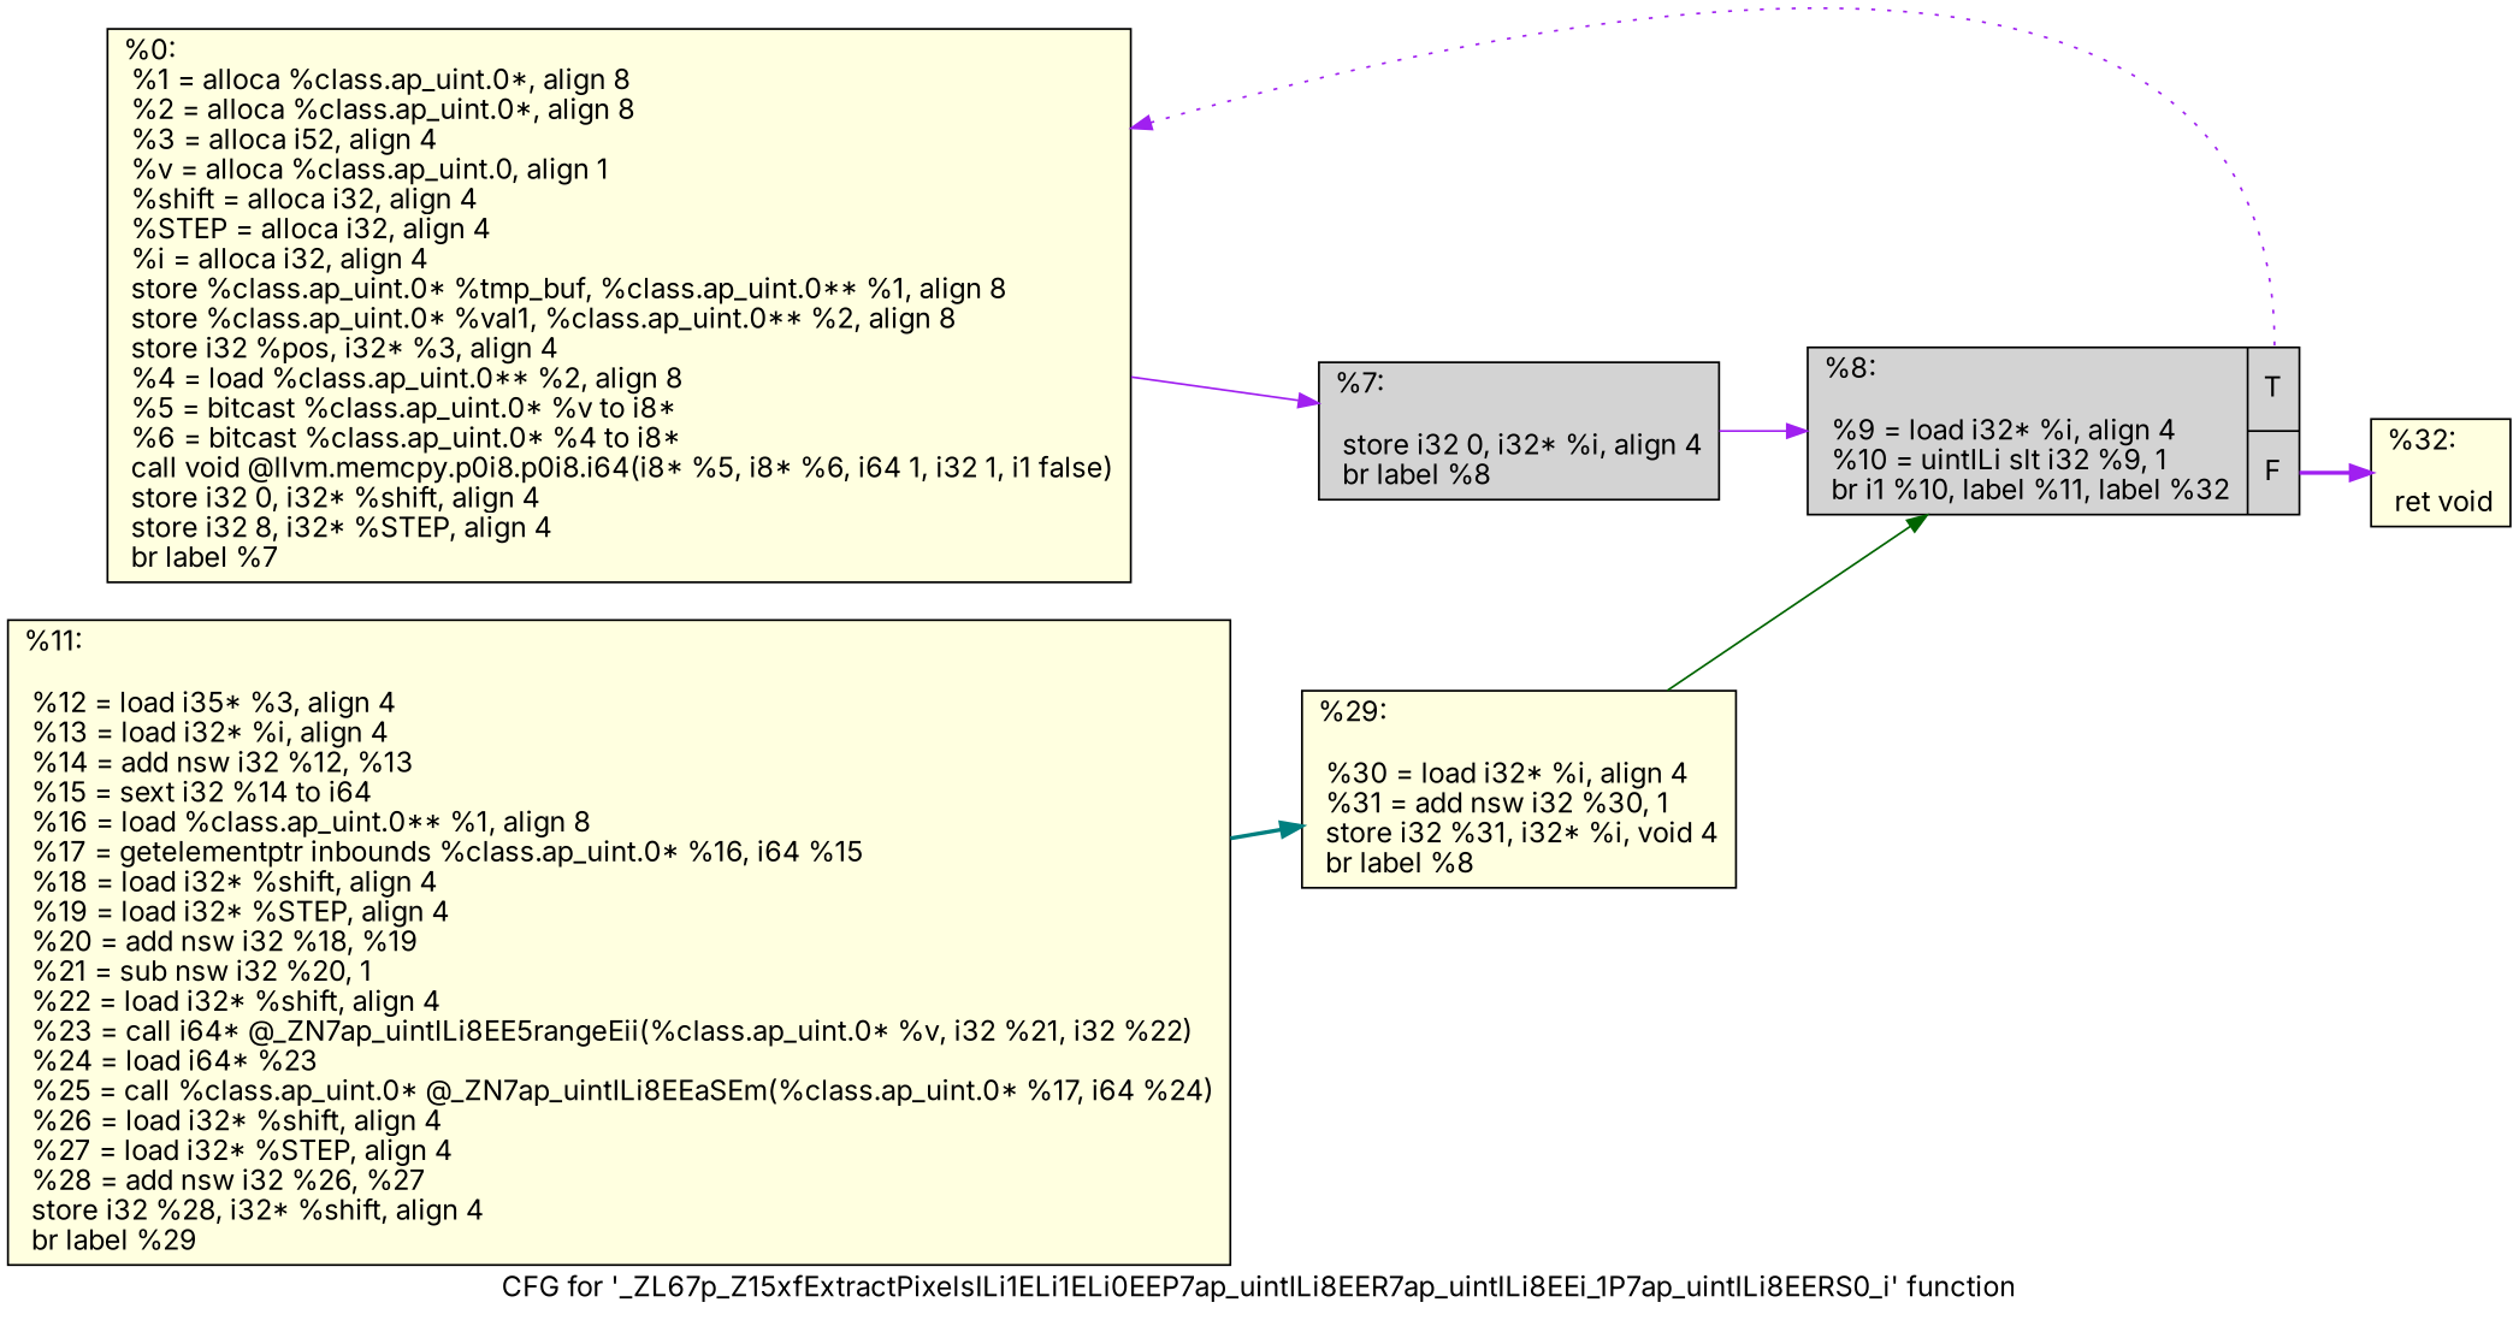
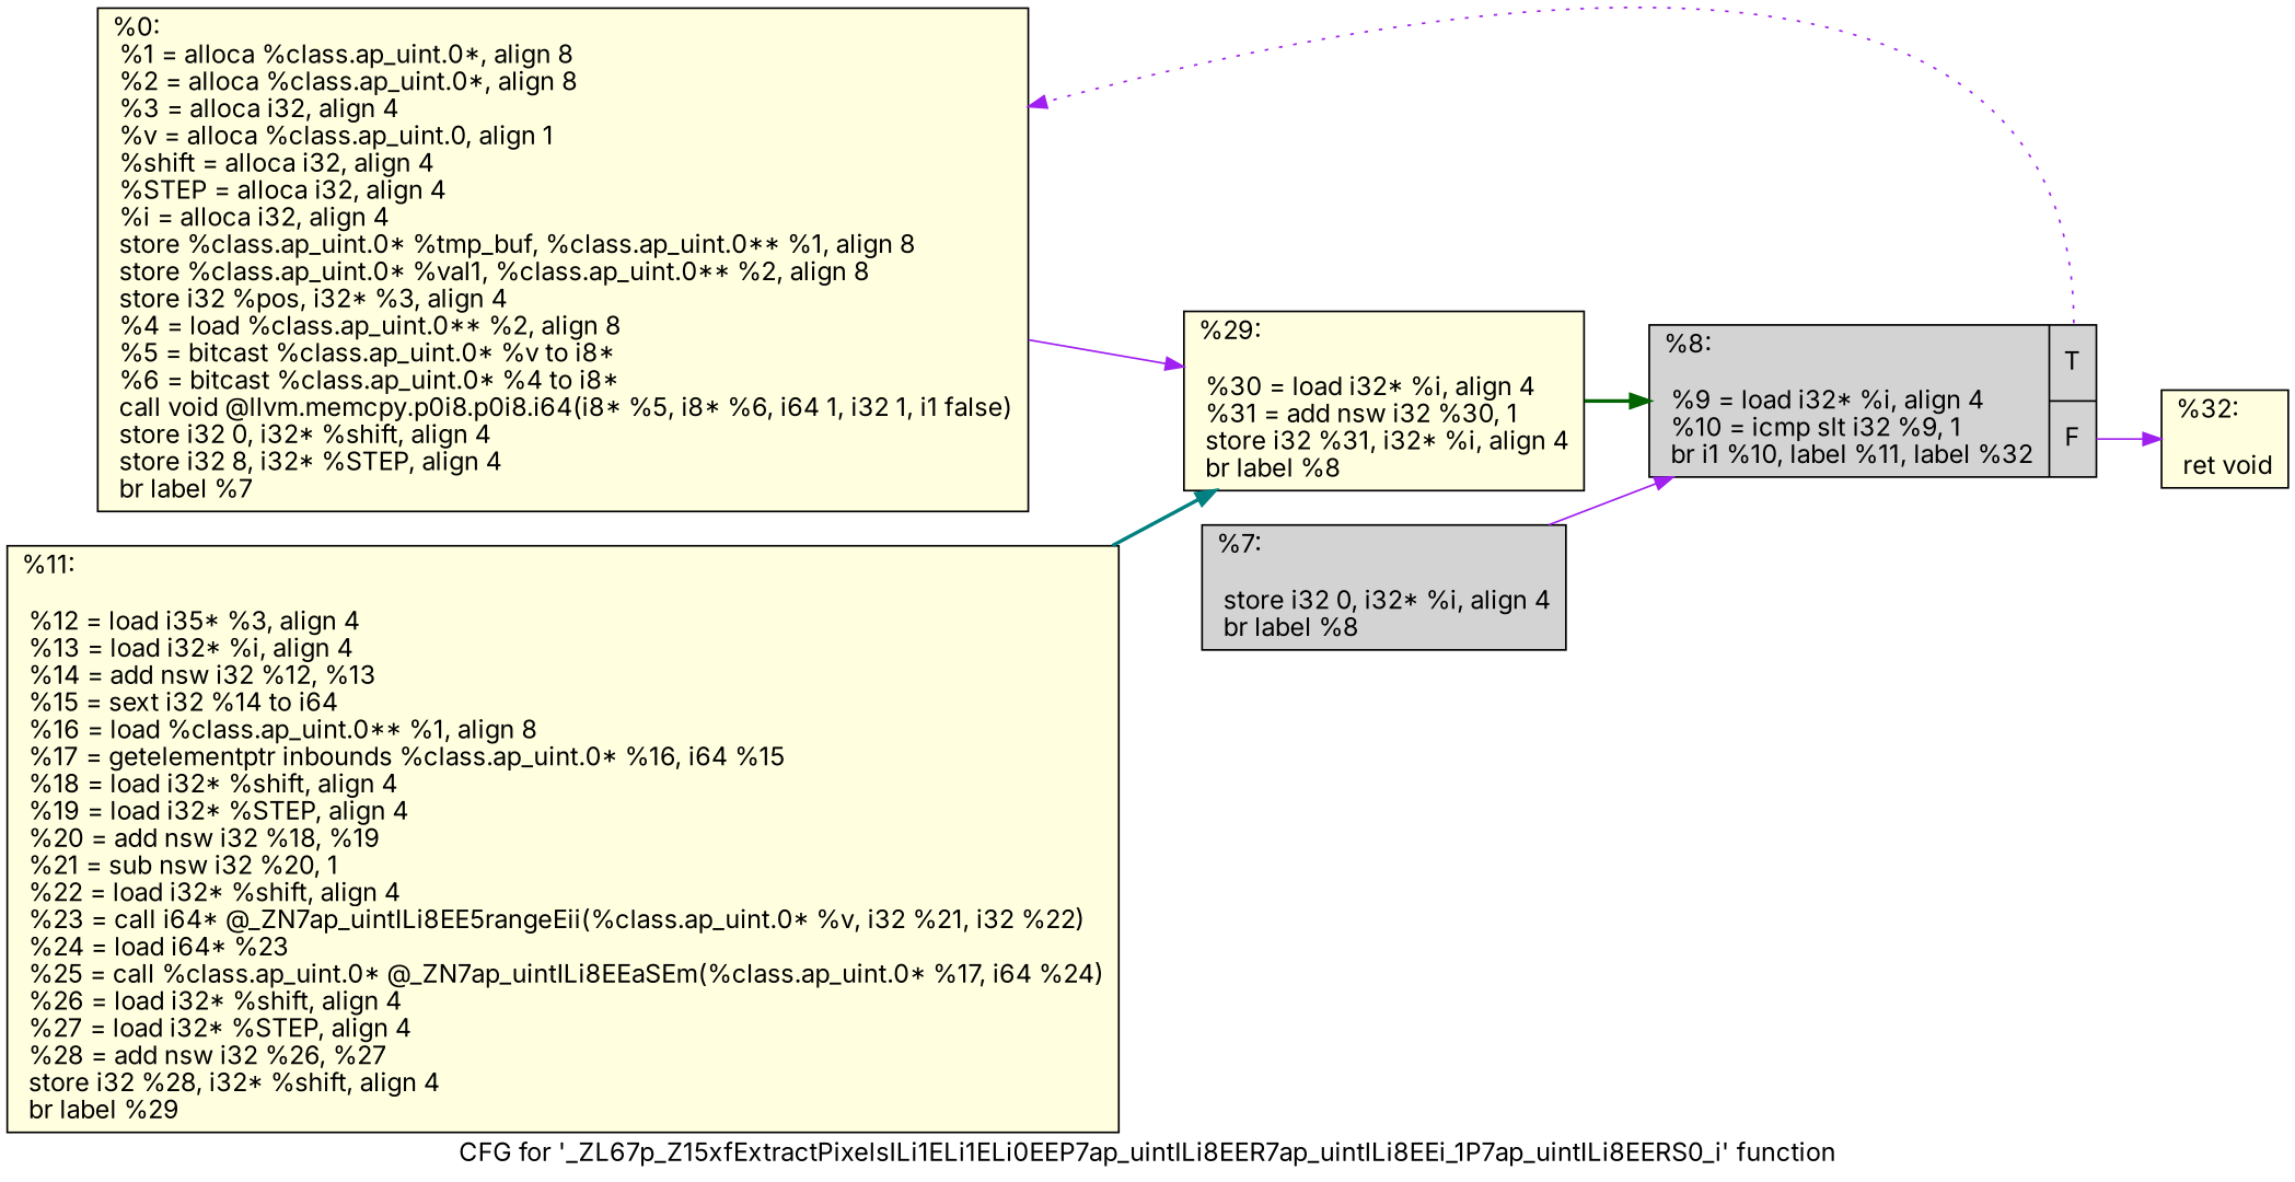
  digraph {
    fontname=Inter
    label="CFG for '_ZL67p_Z15xfExtractPixelsILi1ELi1ELi0EEP7ap_uintILi8EER7ap_uintILi8EEi_1P7ap_uintILi8EERS0_i' function"
    rankdir=LR
    node [fillcolor=lightyellow fontname=Inter shape=record style=filled]
    edge [color=purple fontname=Inter style=solid]
-   n1 [label="{%0:\l  %1 = alloca %class.ap_uint.0*, align 8\l  %2 = alloca %class.ap_uint.0*, align 8\l  %3 = alloca i52, align 4\l  %v = alloca %class.ap_uint.0, align 1\l  %shift = alloca i32, align 4\l  %STEP = alloca i32, align 4\l  %i = alloca i32, align 4\l  store %class.ap_uint.0* %tmp_buf, %class.ap_uint.0** %1, align 8\l  store %class.ap_uint.0* %val1, %class.ap_uint.0** %2, align 8\l  store i32 %pos, i32* %3, align 4\l  %4 = load %class.ap_uint.0** %2, align 8\l  %5 = bitcast %class.ap_uint.0* %v to i8*\l  %6 = bitcast %class.ap_uint.0* %4 to i8*\l  call void @llvm.memcpy.p0i8.p0i8.i64(i8* %5, i8* %6, i64 1, i32 1, i1 false)\l  store i32 0, i32* %shift, align 4\l  store i32 8, i32* %STEP, align 4\l  br label %7\l}"]
+   n1 [label="{%0:\l  %1 = alloca %class.ap_uint.0*, align 8\l  %2 = alloca %class.ap_uint.0*, align 8\l  %3 = alloca i32, align 4\l  %v = alloca %class.ap_uint.0, align 1\l  %shift = alloca i32, align 4\l  %STEP = alloca i32, align 4\l  %i = alloca i32, align 4\l  store %class.ap_uint.0* %tmp_buf, %class.ap_uint.0** %1, align 8\l  store %class.ap_uint.0* %val1, %class.ap_uint.0** %2, align 8\l  store i32 %pos, i32* %3, align 4\l  %4 = load %class.ap_uint.0** %2, align 8\l  %5 = bitcast %class.ap_uint.0* %v to i8*\l  %6 = bitcast %class.ap_uint.0* %4 to i8*\l  call void @llvm.memcpy.p0i8.p0i8.i64(i8* %5, i8* %6, i64 1, i32 1, i1 false)\l  store i32 0, i32* %shift, align 4\l  store i32 8, i32* %STEP, align 4\l  br label %7\l}"]
    n2 [fillcolor=lightgrey label="{%7:\l\l  store i32 0, i32* %i, align 4\l  br label %8\l}"]
-   n3 [fillcolor=lightgrey label="{%8:\l\l  %9 = load i32* %i, align 4\l  %10 = uintILi slt i32 %9, 1\l  br i1 %10, label %11, label %32\l|{<s0>T|<s1>F}}"]
+   n3 [fillcolor=lightgrey label="{%8:\l\l  %9 = load i32* %i, align 4\l  %10 = icmp slt i32 %9, 1\l  br i1 %10, label %11, label %32\l|{<s0>T|<s1>F}}"]
    n4 [label="{%32:\l\l  ret void\l}"]
    n5 [label="{%11:\l\l  %12 = load i35* %3, align 4\l  %13 = load i32* %i, align 4\l  %14 = add nsw i32 %12, %13\l  %15 = sext i32 %14 to i64\l  %16 = load %class.ap_uint.0** %1, align 8\l  %17 = getelementptr inbounds %class.ap_uint.0* %16, i64 %15\l  %18 = load i32* %shift, align 4\l  %19 = load i32* %STEP, align 4\l  %20 = add nsw i32 %18, %19\l  %21 = sub nsw i32 %20, 1\l  %22 = load i32* %shift, align 4\l  %23 = call i64* @_ZN7ap_uintILi8EE5rangeEii(%class.ap_uint.0* %v, i32 %21, i32 %22)\l  %24 = load i64* %23\l  %25 = call %class.ap_uint.0* @_ZN7ap_uintILi8EEaSEm(%class.ap_uint.0* %17, i64 %24)\l  %26 = load i32* %shift, align 4\l  %27 = load i32* %STEP, align 4\l  %28 = add nsw i32 %26, %27\l  store i32 %28, i32* %shift, align 4\l  br label %29\l}"]
-   n6 [label="{%29:\l\l  %30 = load i32* %i, align 4\l  %31 = add nsw i32 %30, 1\l  store i32 %31, i32* %i, void 4\l  br label %8\l}"]
-   n1 -> n2
+   n6 [label="{%29:\l\l  %30 = load i32* %i, align 4\l  %31 = add nsw i32 %30, 1\l  store i32 %31, i32* %i, align 4\l  br label %8\l}"]
+   n1 -> n6
    n2 -> n3
    n3 -> n1 [style=dotted tailport=s0]
-   n3 -> n4 [style=bold tailport=s1]
+   n3 -> n4 [tailport=s1]
    n5 -> n6 [color=teal style=bold]
-   n6 -> n3 [color=darkgreen]
+   n6 -> n3 [color=darkgreen style=bold]
  }
